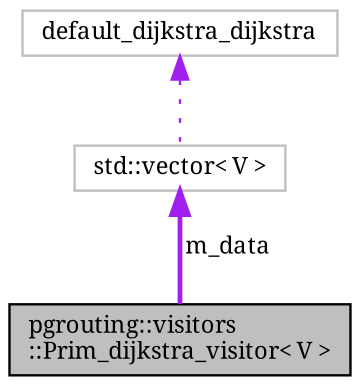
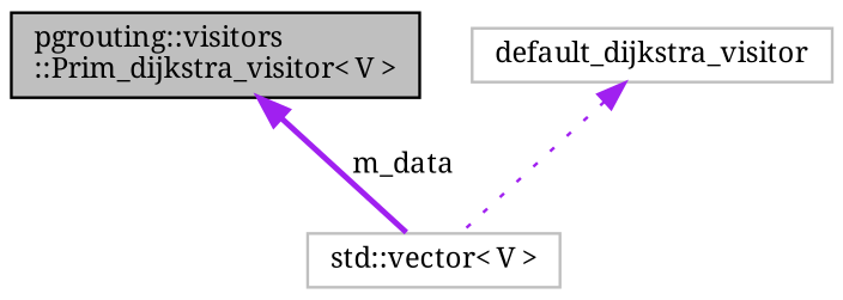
  digraph {
    fontname="Noto Serif"
    node [color=grey75 fillcolor=white fontname="Noto Serif" fontsize=10 shape=record style=filled]
    edge [color=purple dir=back fontname="Noto Serif" fontsize=10 labelfontname=Helvetica labelfontsize=10]
    n1 [color=black fillcolor=grey75 fontcolor=black height=0.2 label="pgrouting::visitors\l::Prim_dijkstra_visitor\< V \>" width=0.4]
-   n2 [height=0.2 label=default_dijkstra_dijkstra width=0.4]
+   n2 [height=0.2 label=default_dijkstra_visitor width=0.4]
    n3 [height=0.2 label="std::vector\< V \>" width=0.4]
    n2 -> n3 [style=dotted]
-   n3 -> n1 [label=" m_data" style=bold]
+   n1 -> n3 [label=" m_data" style=bold]
  }
